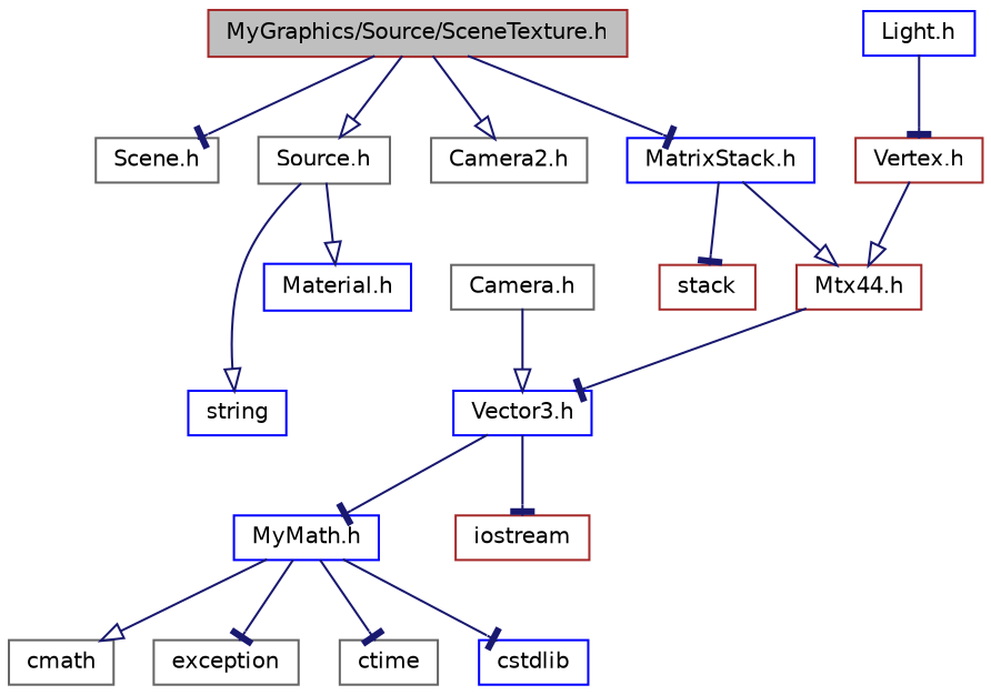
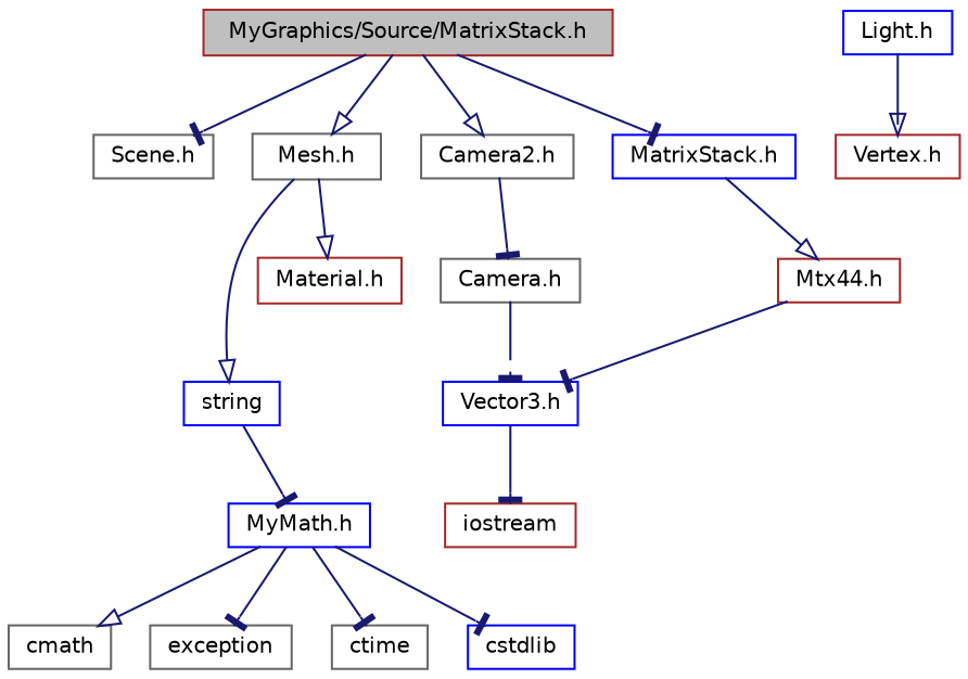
  digraph {
    node [color=gray40 fontname=Helvetica fontsize=10 shape=record]
    edge [arrowhead=tee color=midnightblue fontname=Helvetica fontsize=10 labelfontname=Helvetica labelfontsize=10 style=solid]
-   n1 [color=brown fillcolor=grey75 fontcolor=black height=0.2 label="MyGraphics/Source/SceneTexture.h" style=filled width=0.4]
+   n1 [color=brown fillcolor=grey75 fontcolor=black height=0.2 label="MyGraphics/Source/MatrixStack.h" style=filled width=0.4]
    n2 [height=0.2 label="Scene.h" width=0.4]
    n3 [height=0.2 label="Camera2.h" width=0.4]
-   n4 [height=0.2 label="Source.h" width=0.4]
+   n4 [height=0.2 label="Mesh.h" width=0.4]
    n5 [color=blue height=0.2 label="MatrixStack.h" width=0.4]
    n6 [height=0.2 label="Camera.h" width=0.4]
    n7 [color=blue height=0.2 label=string width=0.4]
-   n8 [color=blue height=0.2 label="Material.h" width=0.4]
-   n9 [color=brown height=0.2 label=stack width=0.4]
+   n8 [color=brown height=0.2 label="Material.h" width=0.4]
    n10 [color=brown height=0.2 label="Mtx44.h" width=0.4]
    n11 [color=blue height=0.2 label="Light.h" width=0.4]
    n12 [color=brown height=0.2 label="Vertex.h" width=0.4]
    n13 [color=blue height=0.2 label="Vector3.h" width=0.4]
    n14 [color=blue height=0.2 label="MyMath.h" width=0.4]
    n15 [color=brown height=0.2 label=iostream width=0.4]
    n16 [height=0.2 label=cmath width=0.4]
    n17 [height=0.2 label=exception width=0.4]
    n18 [height=0.2 label=ctime width=0.4]
    n19 [color=blue height=0.2 label=cstdlib width=0.4]
    n1 -> n2
    n1 -> n3 [arrowhead=onormal]
    n1 -> n4 [arrowhead=onormal]
    n1 -> n5
+   n3 -> n6
    n4 -> n7 [arrowhead=onormal]
    n4 -> n8 [arrowhead=onormal]
-   n5 -> n9
    n5 -> n10 [arrowhead=onormal]
-   n6 -> n13 [arrowhead=onormal]
+   n6 -> n13
    n10 -> n13
-   n11 -> n12
-   n12 -> n10 [arrowhead=onormal]
-   n13 -> n14
+   n11 -> n12 [arrowhead=onormal]
+   n7 -> n14
    n13 -> n15
    n14 -> n16 [arrowhead=onormal]
    n14 -> n17
    n14 -> n18
    n14 -> n19
  }
